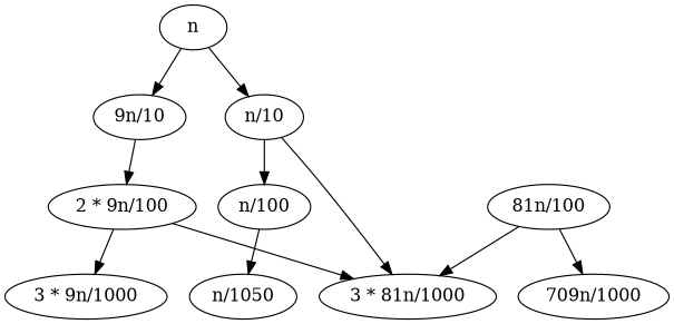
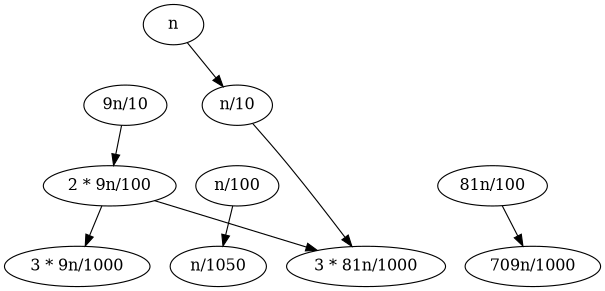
  digraph {
    n
    "n/10"
    "9n/10"
    "n/100"
    "3 * 81n/1000"
    "2 * 9n/100"
    n7 [label="n/1050"]
    "3 * 9n/1000"
    "81n/100"
    n10 [label="709n/1000"]
    n -> "n/10"
-   n -> "9n/10"
-   "n/10" -> "n/100"
    "n/10" -> "3 * 81n/1000"
    "9n/10" -> "2 * 9n/100"
    "n/100" -> n7
    "2 * 9n/100" -> "3 * 81n/1000"
    "2 * 9n/100" -> "3 * 9n/1000"
-   "81n/100" -> "3 * 81n/1000"
    "81n/100" -> n10
  }
